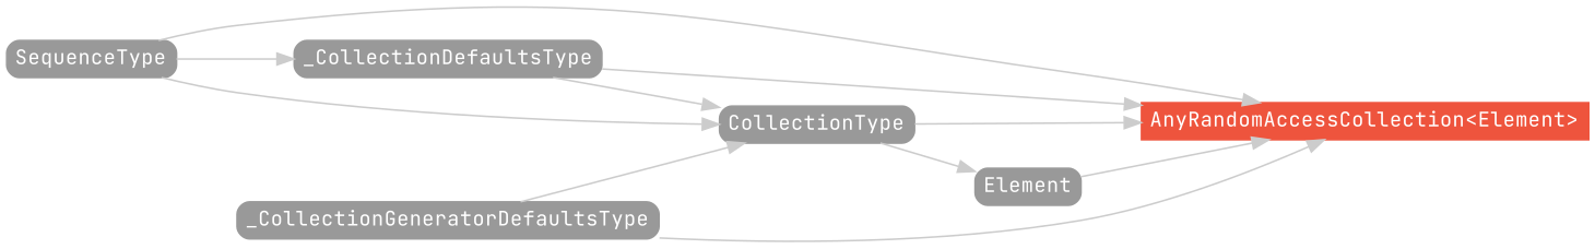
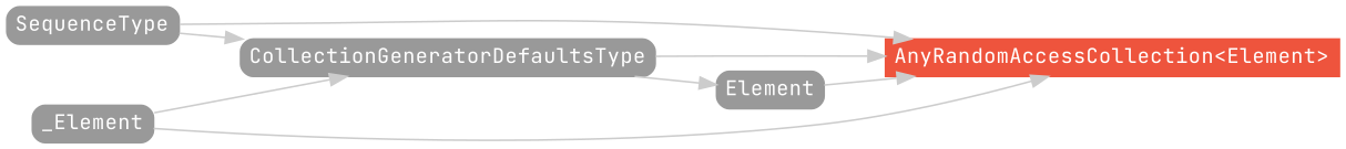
  strict digraph {
    fontname="JetBrains Mono"
    rankdir=LR
    node [color="#999999" fillcolor="#999999" fontcolor=white fontname="JetBrains Mono" fontsize=12 margin="0.07,0.05" shape=box style="filled,rounded"]
    edge [color="#cccccc" fontname="JetBrains Mono"]
    "AnyRandomAccessCollection<Element>" [color="#ee543d" fillcolor="#ee543d" height=0.3 style=filled]
    n2 [height=0.3 label=Element]
-   CollectionType [height=0.3]
+   CollectionType [height=0.3 label=CollectionGeneratorDefaultsType]
    SequenceType [height=0.3]
-   _CollectionDefaultsType [height=0.3]
-   _CollectionGeneratorDefaultsType [height=0.3]
+   _CollectionGeneratorDefaultsType [height=0.3 label=_Element]
    subgraph sub_1 {
      rank=max
      "AnyRandomAccessCollection<Element>"
    }
    n2 -> "AnyRandomAccessCollection<Element>"
    CollectionType -> "AnyRandomAccessCollection<Element>"
    CollectionType -> n2
    SequenceType -> "AnyRandomAccessCollection<Element>"
    SequenceType -> CollectionType
-   SequenceType -> _CollectionDefaultsType
-   _CollectionDefaultsType -> "AnyRandomAccessCollection<Element>"
-   _CollectionDefaultsType -> CollectionType
    _CollectionGeneratorDefaultsType -> "AnyRandomAccessCollection<Element>"
    _CollectionGeneratorDefaultsType -> CollectionType
  }
